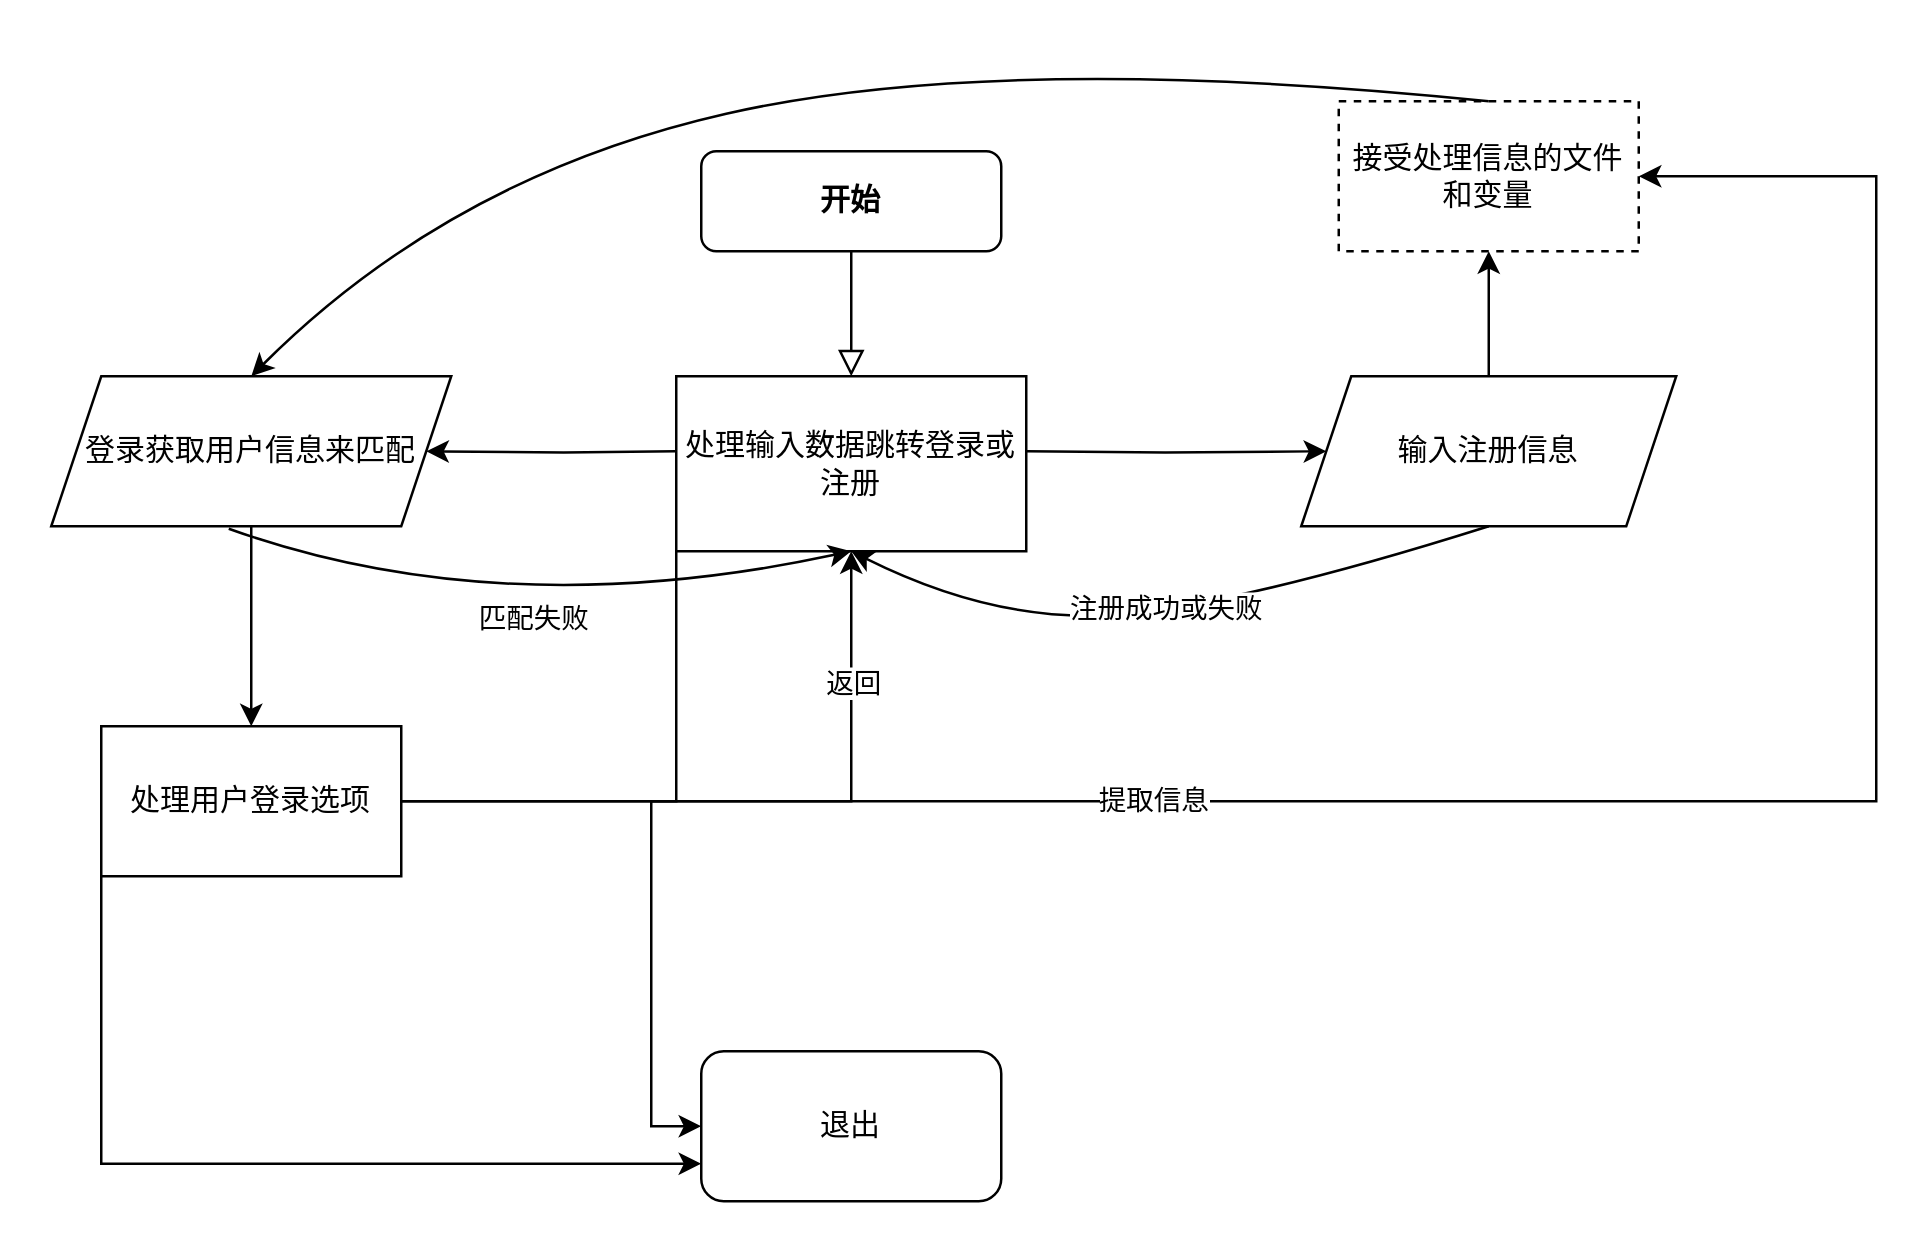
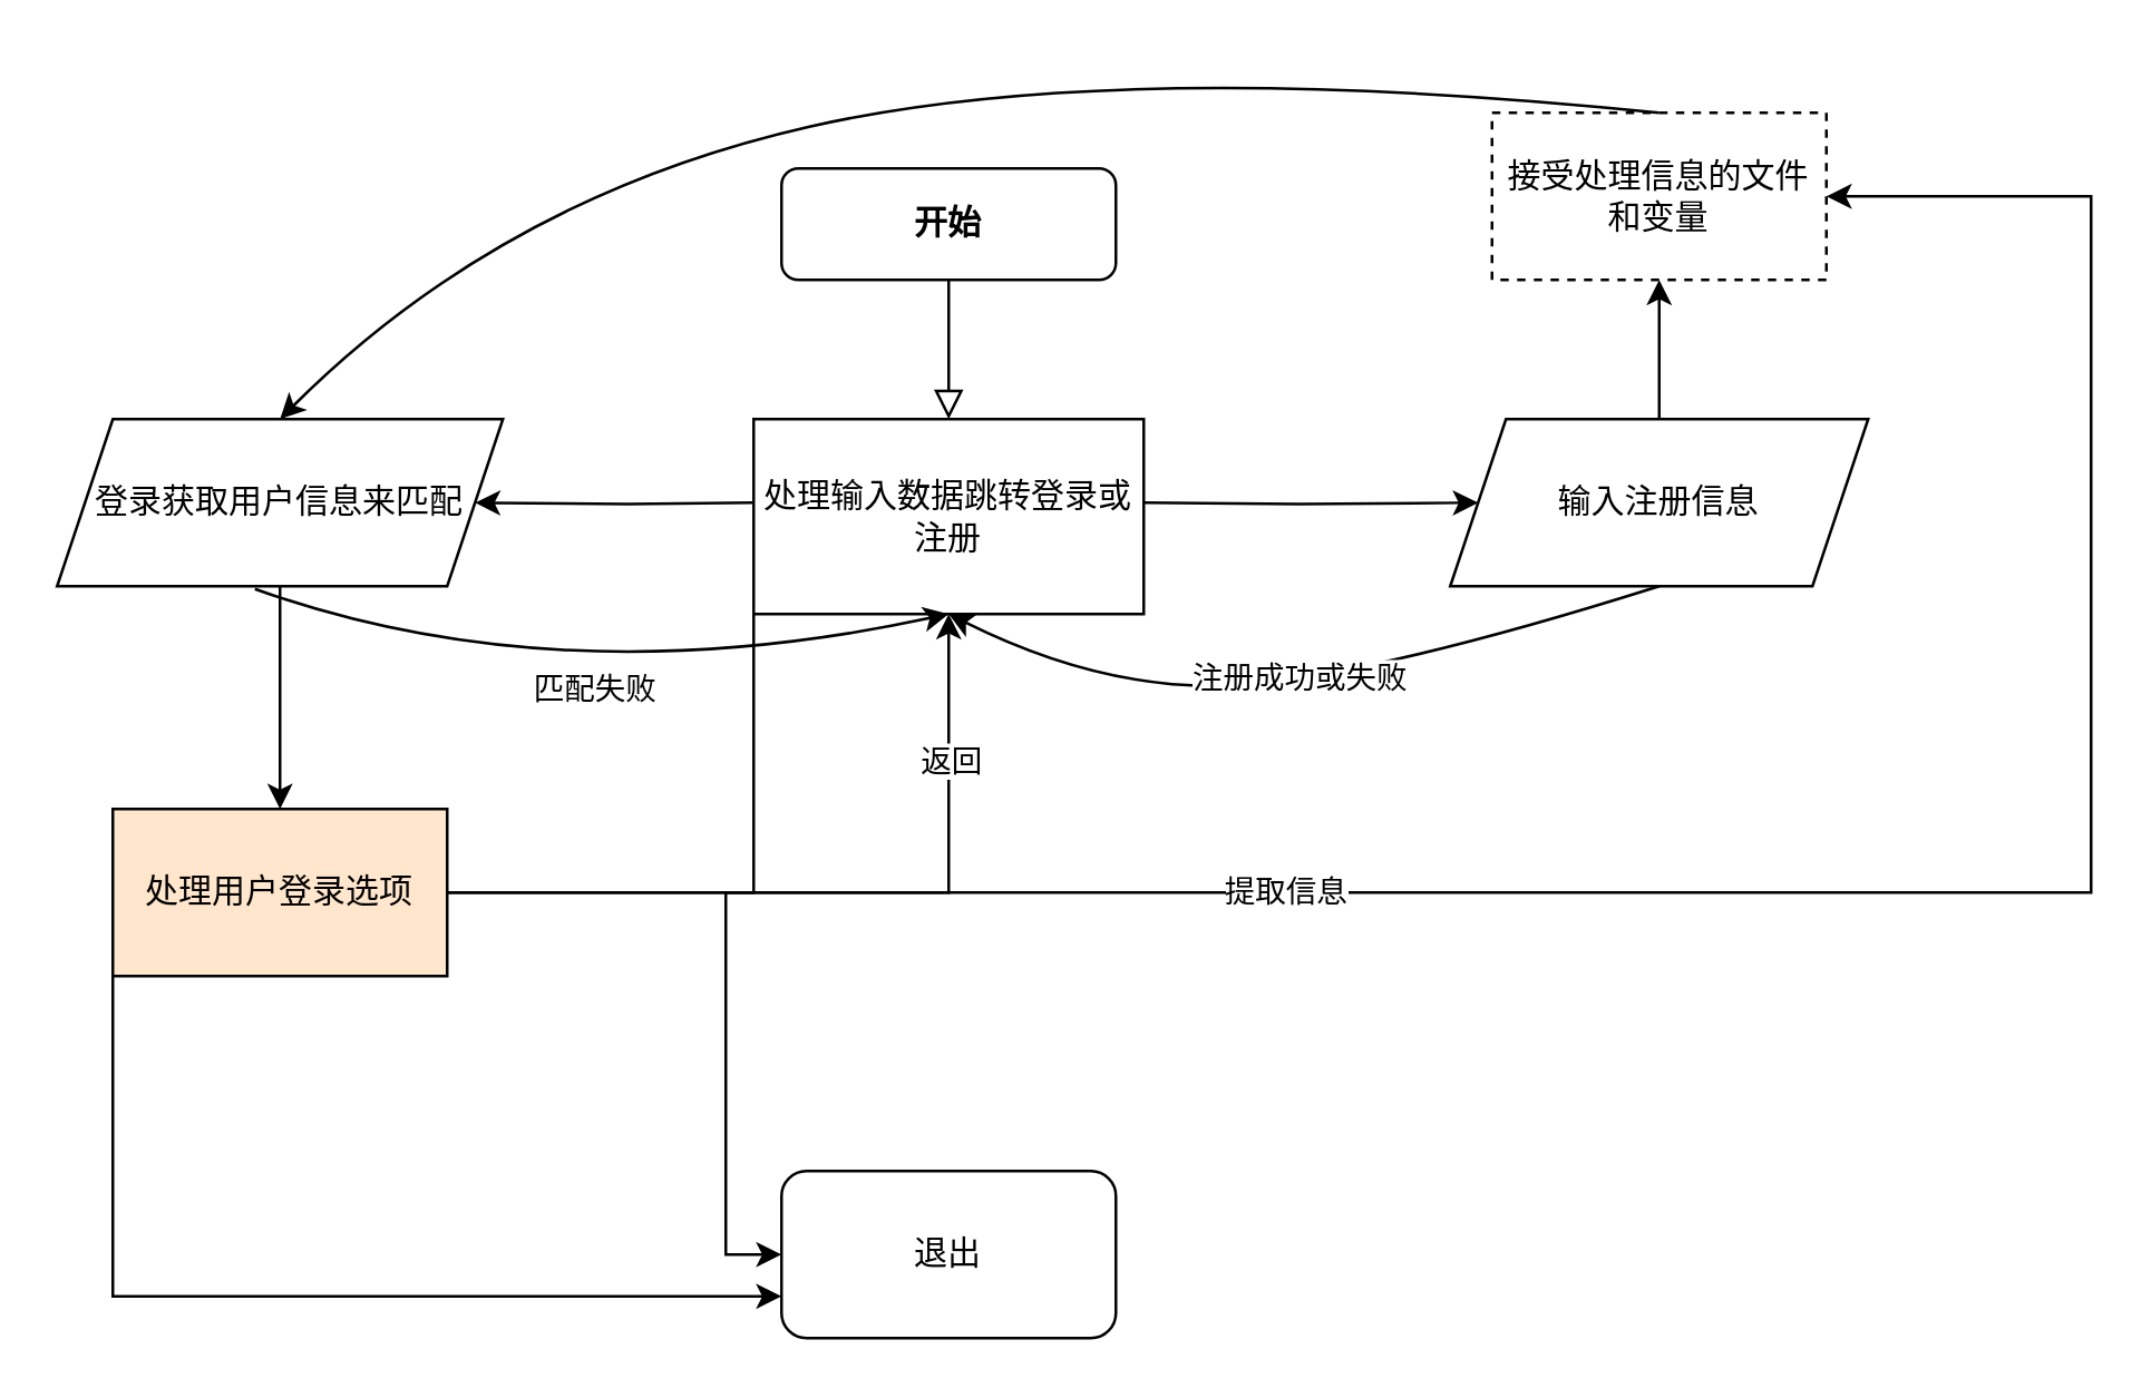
  <mxCell id="0" />
  <mxCell id="1" parent="0" />
  <mxCell id="2" value="" style="rounded=0;html=1;jettySize=auto;orthogonalLoop=1;fontSize=11;endArrow=block;endFill=0;endSize=8;strokeWidth=1;shadow=0;labelBackgroundColor=none;edgeStyle=orthogonalEdgeStyle;entryX=0.5;entryY=0;entryDx=0;entryDy=0;" parent="1" source="3" edge="1"><mxGeometry relative="1" as="geometry"><mxPoint x="340" y="150" as="targetPoint" /></mxGeometry></mxCell>
  <mxCell id="3" value="开始" style="rounded=1;whiteSpace=wrap;html=1;fontSize=12;glass=0;strokeWidth=1;shadow=0;fontStyle=1" parent="1" vertex="1"><mxGeometry x="280" y="60" width="120" height="40" as="geometry" /></mxCell>
  <mxCell id="4" value="" style="edgeStyle=orthogonalEdgeStyle;rounded=0;orthogonalLoop=1;jettySize=auto;html=1;" edge="1" parent="1" target="7"><mxGeometry relative="1" as="geometry"><mxPoint x="410" y="180" as="sourcePoint" /></mxGeometry></mxCell>
  <mxCell id="5" value="" style="edgeStyle=orthogonalEdgeStyle;rounded=0;orthogonalLoop=1;jettySize=auto;html=1;" edge="1" parent="1" target="9"><mxGeometry relative="1" as="geometry"><mxPoint x="270" y="180" as="sourcePoint" /></mxGeometry></mxCell>
  <mxCell id="6" value="" style="edgeStyle=orthogonalEdgeStyle;rounded=0;orthogonalLoop=1;jettySize=auto;html=1;" edge="1" parent="1" source="7" target="12"><mxGeometry relative="1" as="geometry" /></mxCell>
  <mxCell id="7" value="输入注册信息" style="shape=parallelogram;perimeter=parallelogramPerimeter;whiteSpace=wrap;html=1;fixedSize=1;" vertex="1" parent="1"><mxGeometry x="520" y="150" width="150" height="60" as="geometry" /></mxCell>
  <mxCell id="8" value="" style="edgeStyle=orthogonalEdgeStyle;rounded=0;orthogonalLoop=1;jettySize=auto;html=1;" edge="1" parent="1" source="9" target="21"><mxGeometry relative="1" as="geometry" /></mxCell>
  <mxCell id="9" value="登录获取用户信息来匹配" style="shape=parallelogram;perimeter=parallelogramPerimeter;whiteSpace=wrap;html=1;fixedSize=1;" vertex="1" parent="1"><mxGeometry x="20" y="150" width="160" height="60" as="geometry" /></mxCell>
  <mxCell id="10" style="edgeStyle=orthogonalEdgeStyle;rounded=0;orthogonalLoop=1;jettySize=auto;html=1;exitX=1;exitY=0;exitDx=0;exitDy=0;entryX=0;entryY=0.5;entryDx=0;entryDy=0;" edge="1" parent="1" source="11" target="22"><mxGeometry relative="1" as="geometry" /></mxCell>
  <mxCell id="11" value="处理输入数据跳转登录或注册" style="rounded=0;whiteSpace=wrap;html=1;direction=west;" vertex="1" parent="1"><mxGeometry x="270" y="150" width="140" height="70" as="geometry" /></mxCell>
  <mxCell id="12" value="接受处理信息的文件和变量" style="whiteSpace=wrap;html=1;dashed=1;" vertex="1" parent="1"><mxGeometry x="535" y="40" width="120" height="60" as="geometry" /></mxCell>
  <mxCell id="13" value="注册成功或失败" style="curved=1;endArrow=classic;html=1;rounded=0;exitX=0.5;exitY=1;exitDx=0;exitDy=0;" edge="1" parent="1" source="7"><mxGeometry width="50" height="50" relative="1" as="geometry"><mxPoint x="585" y="200" as="sourcePoint" /><mxPoint x="340" y="220" as="targetPoint" /><Array as="points"><mxPoint x="500" y="240" /><mxPoint x="400" y="250" /></Array></mxGeometry></mxCell>
  <mxCell id="14" value="" style="curved=1;endArrow=classic;html=1;rounded=0;exitX=0.5;exitY=0;exitDx=0;exitDy=0;entryX=0.5;entryY=0;entryDx=0;entryDy=0;" edge="1" parent="1" source="12" target="9"><mxGeometry width="50" height="50" relative="1" as="geometry"><mxPoint x="350" y="20" as="sourcePoint" /><mxPoint x="400" y="-30" as="targetPoint" /><Array as="points"><mxPoint x="400" y="20" /><mxPoint x="180" y="70" /></Array></mxGeometry></mxCell>
  <mxCell id="15" value="匹配失败" style="curved=1;endArrow=classic;html=1;rounded=0;entryX=0.5;entryY=0;entryDx=0;entryDy=0;" edge="1" parent="1" target="11"><mxGeometry width="50" height="50" relative="1" as="geometry"><mxPoint x="91" y="211" as="sourcePoint" /><mxPoint x="220" y="290" as="targetPoint" /><Array as="points"><mxPoint x="200" y="250" /></Array></mxGeometry></mxCell>
  <mxCell id="16" style="edgeStyle=orthogonalEdgeStyle;rounded=0;orthogonalLoop=1;jettySize=auto;html=1;entryX=1;entryY=0.5;entryDx=0;entryDy=0;" edge="1" parent="1" source="21" target="12"><mxGeometry relative="1" as="geometry"><mxPoint x="790" y="80" as="targetPoint" /><Array as="points"><mxPoint x="750" y="320" /><mxPoint x="750" y="70" /></Array></mxGeometry></mxCell>
  <mxCell id="17" value="提取信息" style="edgeLabel;html=1;align=center;verticalAlign=middle;resizable=0;points=[];" vertex="1" connectable="0" parent="16"><mxGeometry x="-0.358" y="1" relative="1" as="geometry"><mxPoint as="offset" /></mxGeometry></mxCell>
  <mxCell id="18" style="edgeStyle=orthogonalEdgeStyle;rounded=0;orthogonalLoop=1;jettySize=auto;html=1;entryX=0.5;entryY=0;entryDx=0;entryDy=0;" edge="1" parent="1" source="21" target="11"><mxGeometry relative="1" as="geometry"><mxPoint x="340" y="230" as="targetPoint" /></mxGeometry></mxCell>
  <mxCell id="19" value="返回" style="edgeLabel;html=1;align=center;verticalAlign=middle;resizable=0;points=[];" vertex="1" connectable="0" parent="18"><mxGeometry x="0.628" relative="1" as="geometry"><mxPoint as="offset" /></mxGeometry></mxCell>
  <mxCell id="20" style="edgeStyle=orthogonalEdgeStyle;rounded=0;orthogonalLoop=1;jettySize=auto;html=1;exitX=0;exitY=1;exitDx=0;exitDy=0;entryX=0;entryY=0.75;entryDx=0;entryDy=0;" edge="1" parent="1" source="21" target="22"><mxGeometry relative="1" as="geometry" /></mxCell>
- <mxCell id="21" value="处理用户登录选项" style="whiteSpace=wrap;html=1;" vertex="1" parent="1"><mxGeometry x="40" y="290" width="120" height="60" as="geometry" /></mxCell>
+ <mxCell id="21" value="处理用户登录选项" style="whiteSpace=wrap;html=1;fillColor=#ffe6cc;" vertex="1" parent="1"><mxGeometry x="40" y="290" width="120" height="60" as="geometry" /></mxCell>
  <mxCell id="22" value="退出" style="rounded=1;whiteSpace=wrap;html=1;" vertex="1" parent="1"><mxGeometry x="280" y="420" width="120" height="60" as="geometry" /></mxCell>
